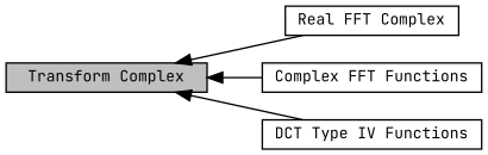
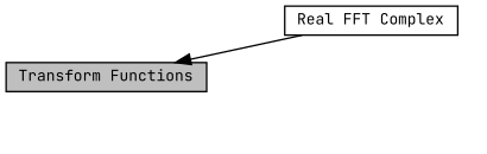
  digraph {
    fontname="JetBrains Mono"
    rankdir=LR
    node [color=black fillcolor=white fontname="JetBrains Mono" fontsize=10 shape=box style=filled]
    edge [dir=back fontname="JetBrains Mono" fontsize=10 labelfontname=Helvetica labelfontsize=10 shape=plaintext style=solid]
    n1 [height=0.2 label="Real FFT Complex" width=0.4]
-   n2 [height=0.2 label="Complex FFT Functions" width=0.4]
-   n3 [height=0.2 label="DCT Type IV Functions" width=0.4]
-   n4 [fillcolor=grey75 fontcolor=black height=0.2 label="Transform Complex" width=0.4]
+   n4 [fillcolor=grey75 fontcolor=black height=0.2 label="Transform Functions" width=0.4]
    n4 -> n1
-   n4 -> n2
-   n4 -> n3
  }
